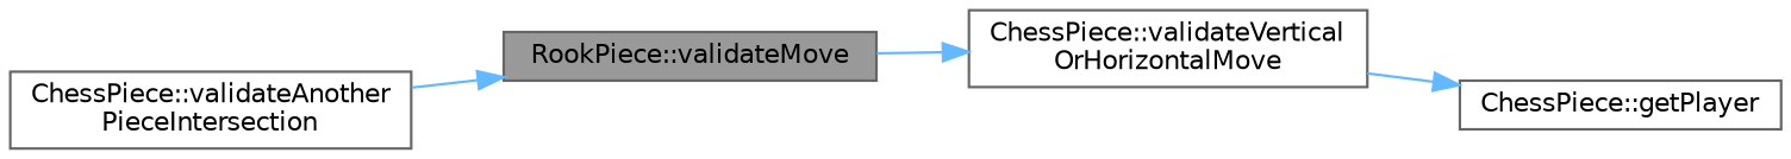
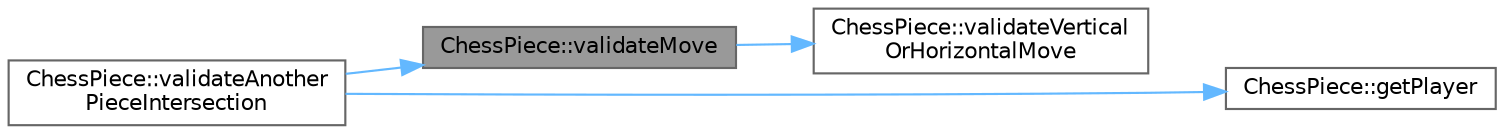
  digraph {
    rankdir=LR
    node [color=grey40 fillcolor=white fontname=Helvetica fontsize=10 shape=box style=filled]
    edge [color=steelblue1 fontname=Helvetica fontsize=10 labelfontname=Helvetica labelfontsize=10 style=solid]
-   n1 [color=gray40 fillcolor=grey60 fontcolor=black height=0.2 label="RookPiece::validateMove" width=0.4]
+   n1 [color=gray40 fillcolor=grey60 fontcolor=black height=0.2 label="ChessPiece::validateMove" width=0.4]
    n2 [height=0.2 label="ChessPiece::validateVertical\lOrHorizontalMove" width=0.4]
    n3 [height=0.2 label="ChessPiece::validateAnother\lPieceIntersection" width=0.4]
    n4 [height=0.2 label="ChessPiece::getPlayer" width=0.4]
    n1 -> n2
-   n2 -> n4
+   n3 -> n4
    n3 -> n1
  }
